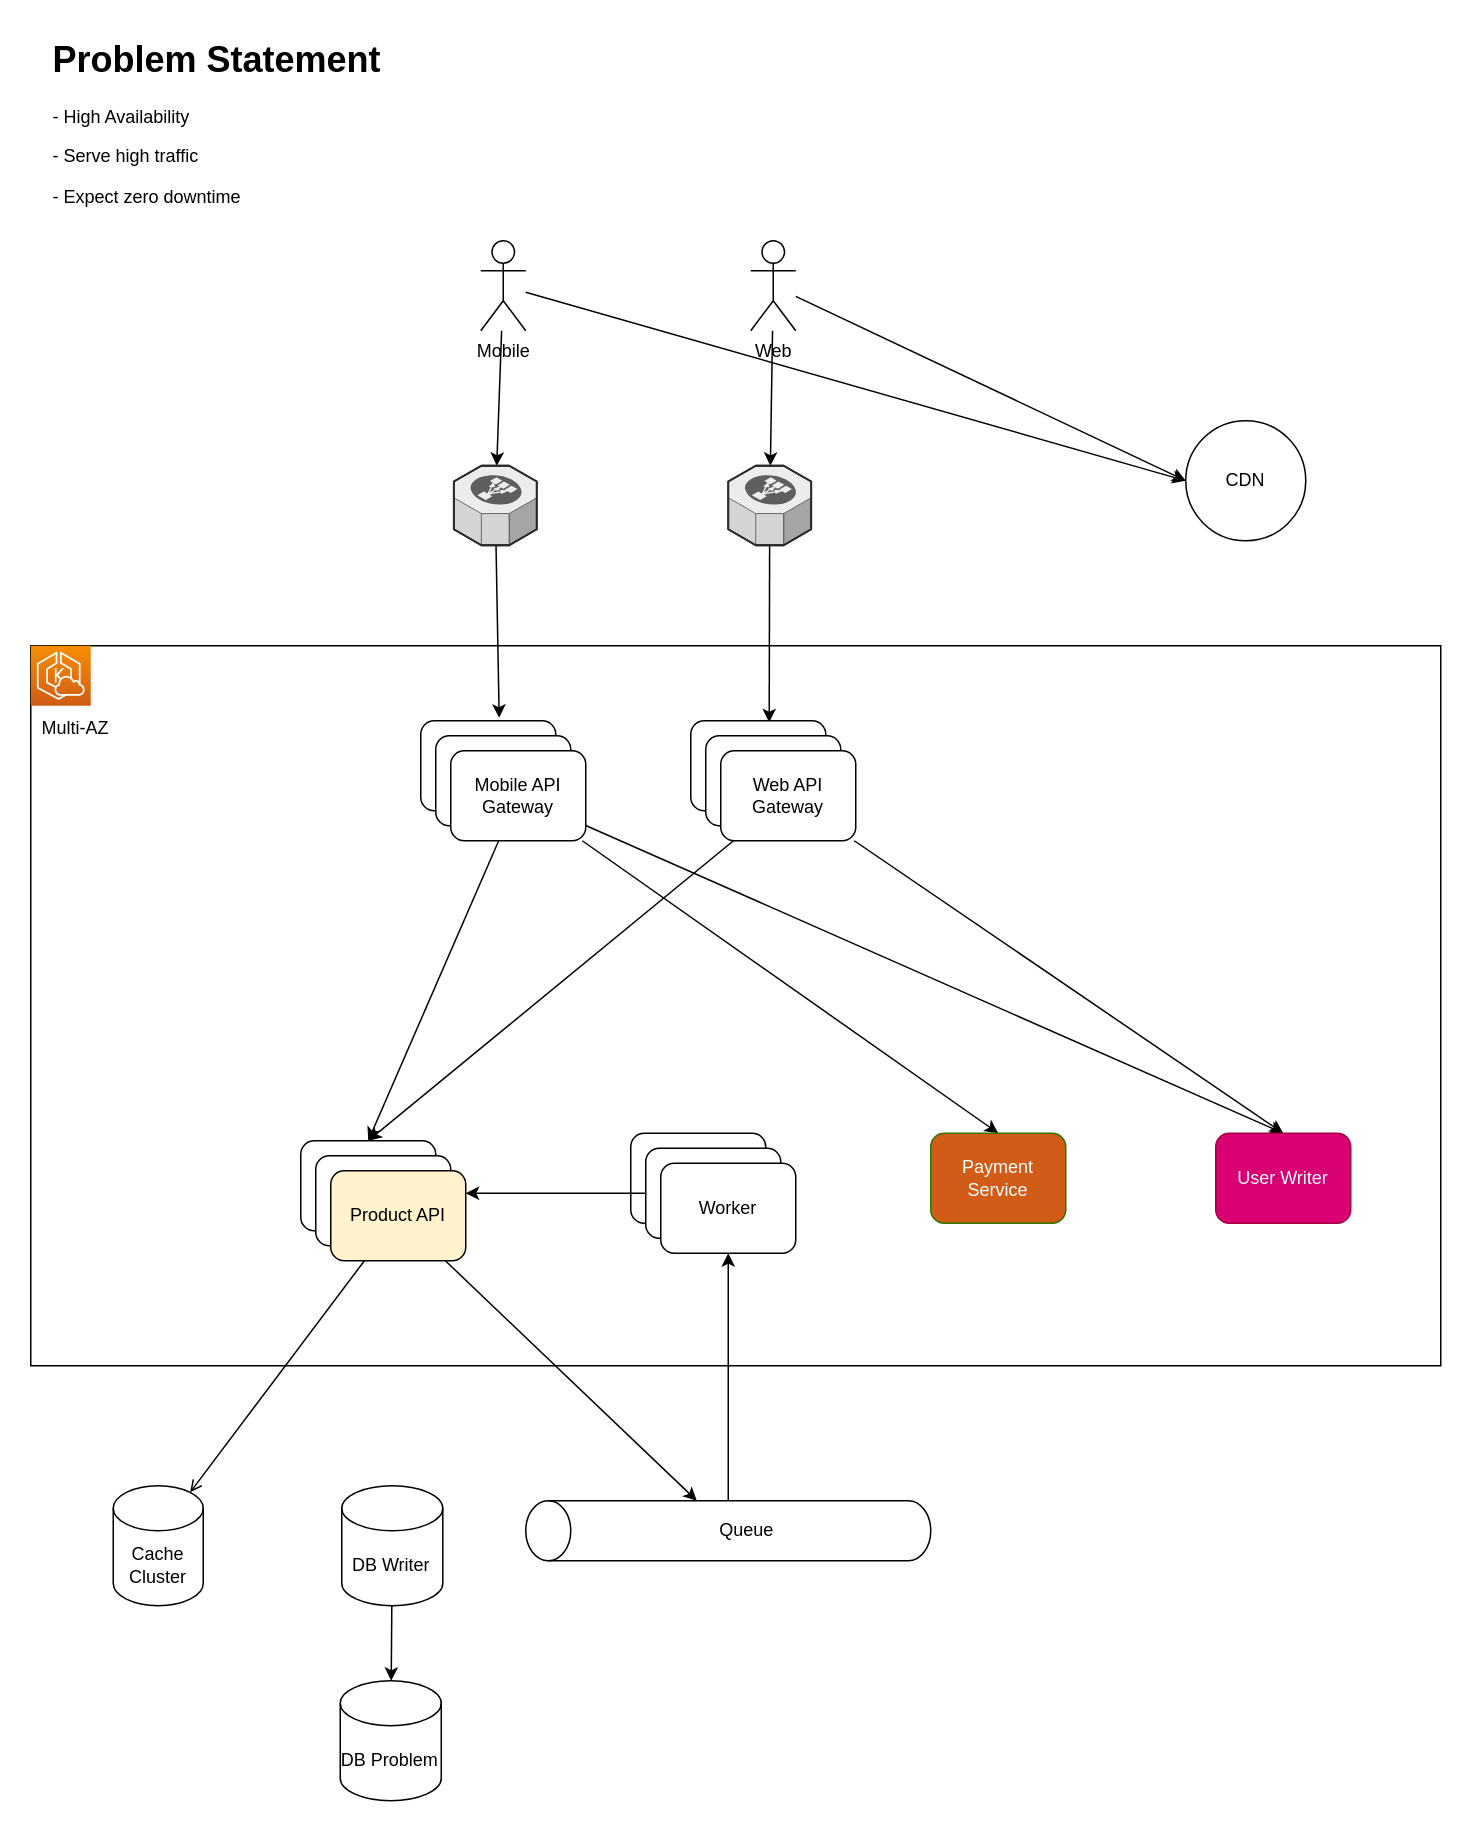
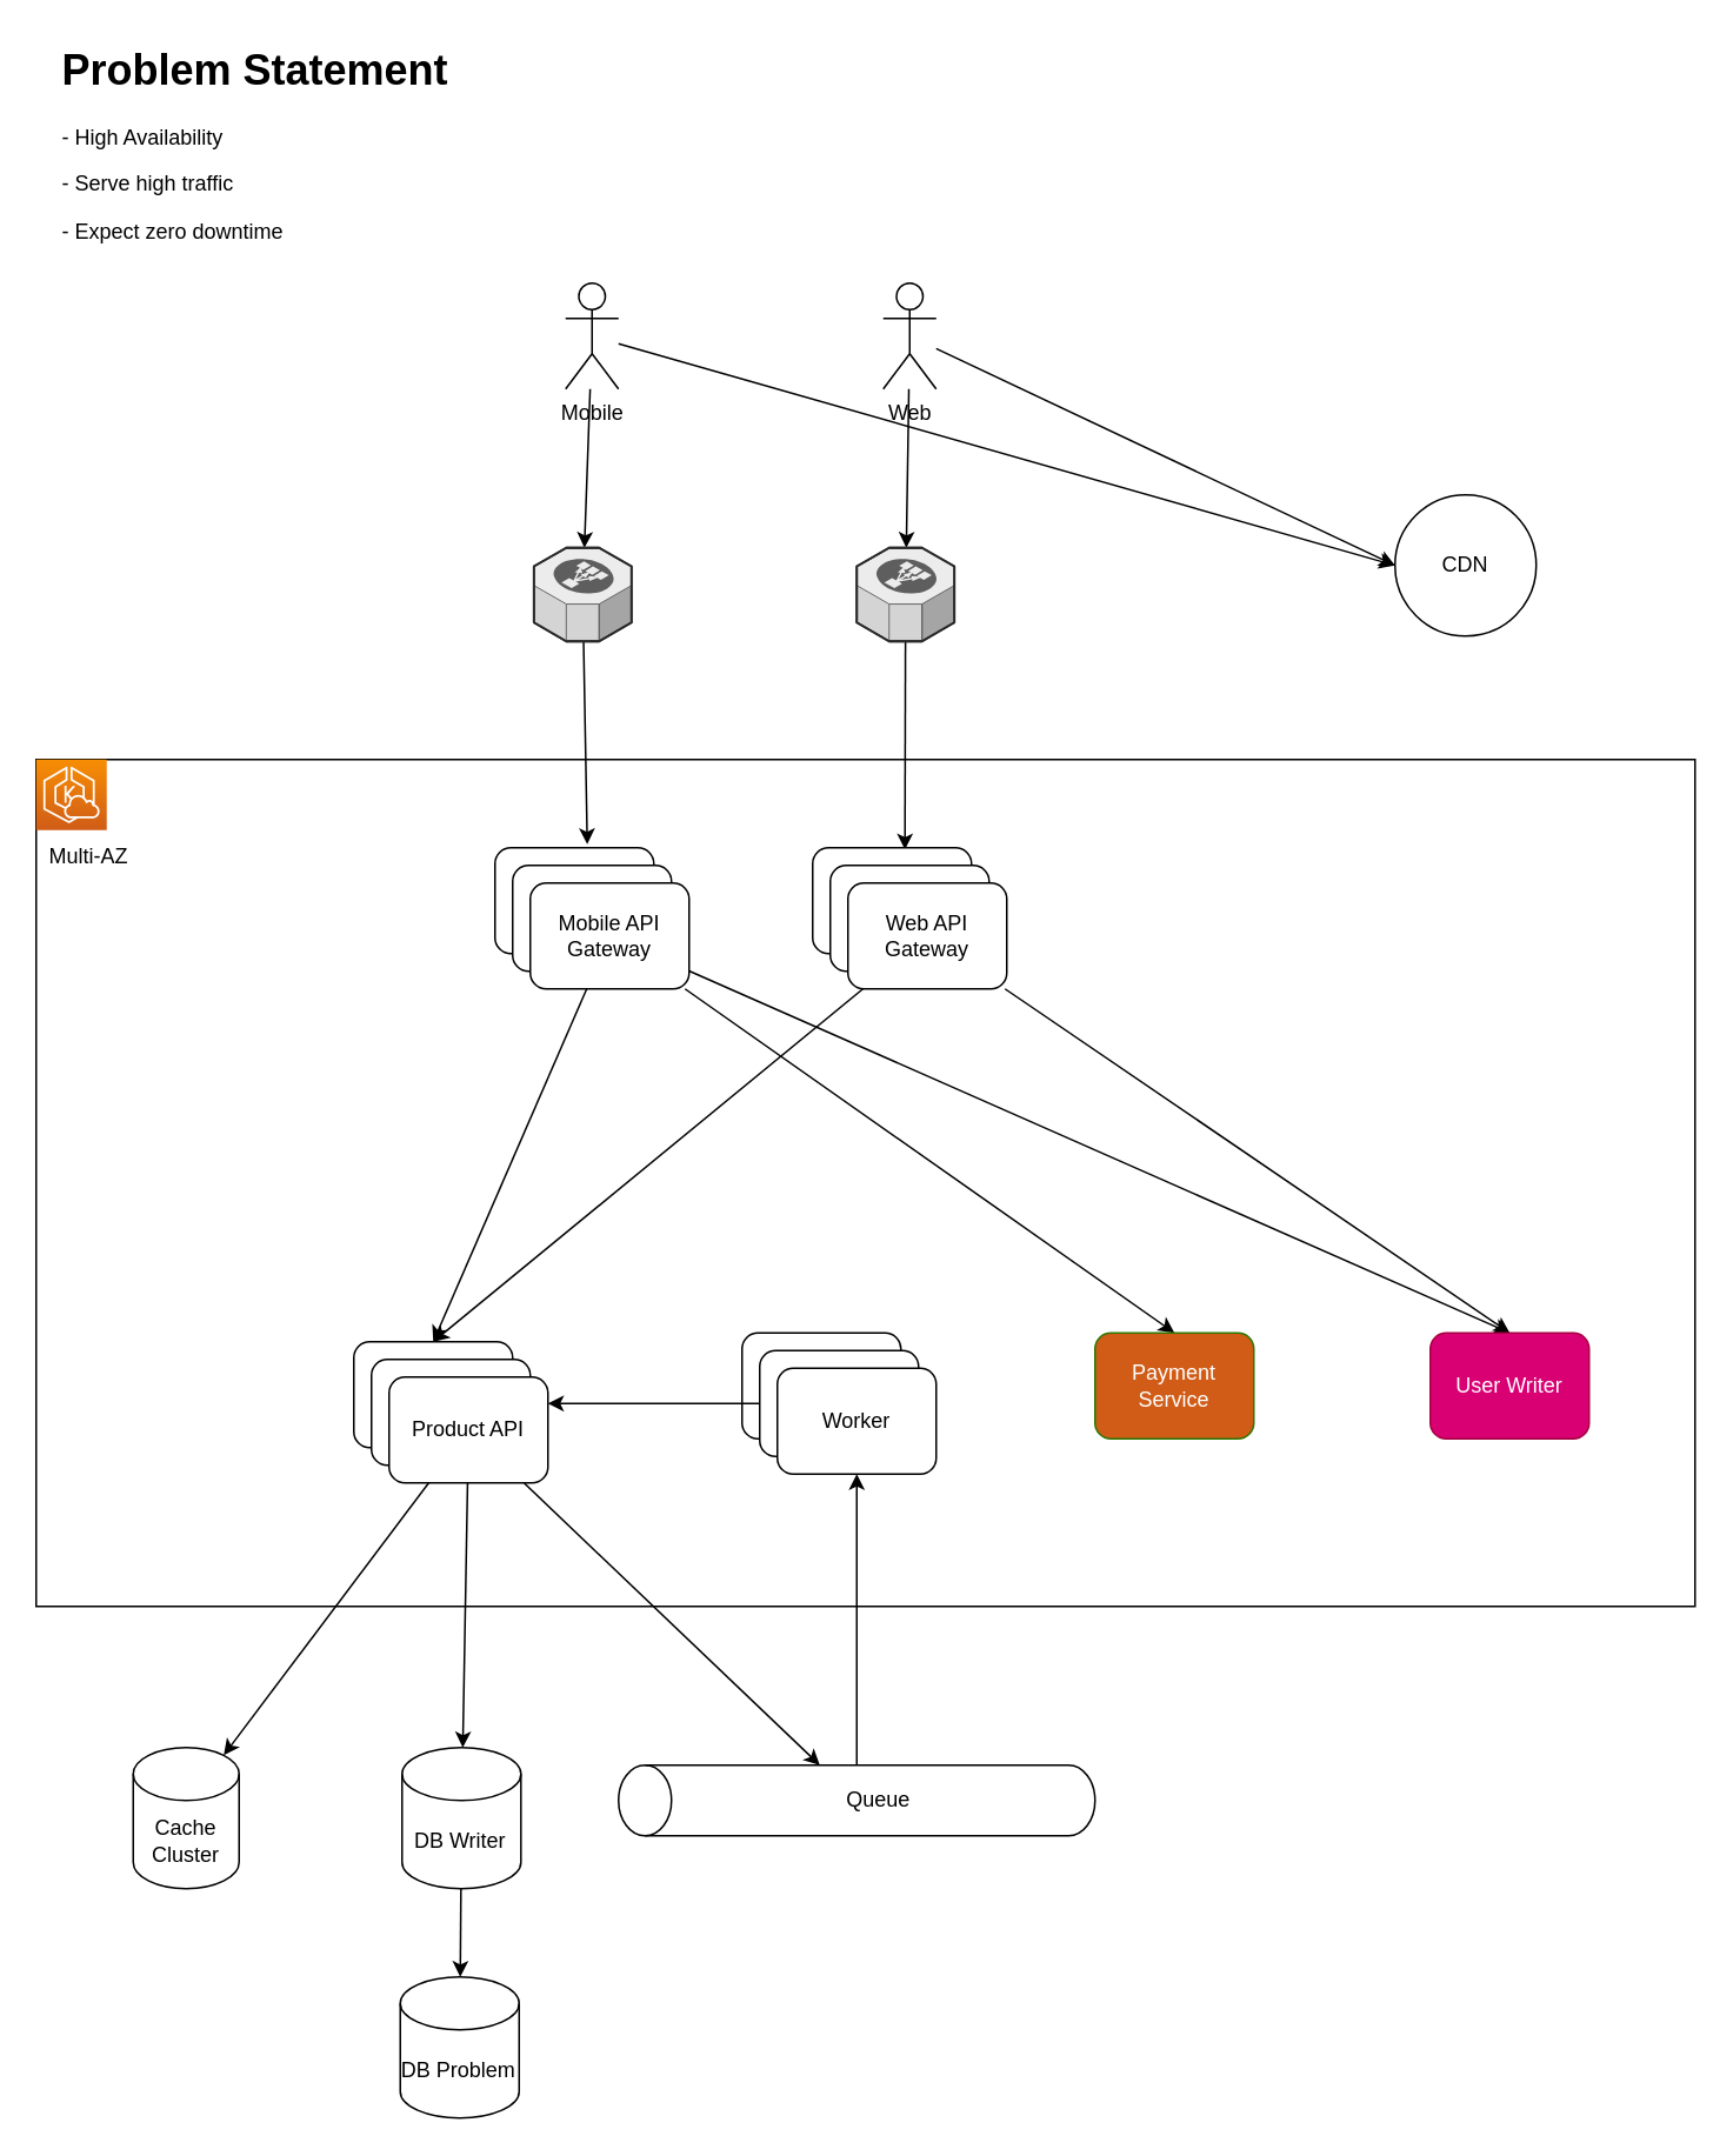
  <mxCell id="0" />
  <mxCell id="1" parent="0" />
  <mxCell id="2" value="" style="rounded=0;whiteSpace=wrap;html=1;gradientColor=none;fillColor=none;align=center;" parent="1" vertex="1"><mxGeometry x="20" y="430" width="940" height="480" as="geometry" /></mxCell>
  <mxCell id="3" value="&lt;h1&gt;Problem Statement&lt;/h1&gt;&lt;p&gt;- High Availability&lt;/p&gt;&lt;p&gt;- Serve high traffic&lt;/p&gt;&lt;p&gt;- Expect zero downtime&lt;/p&gt;" style="text;html=1;strokeColor=none;fillColor=none;spacing=5;spacingTop=-20;whiteSpace=wrap;overflow=hidden;rounded=0;" parent="1" vertex="1"><mxGeometry x="30" y="20" width="250" height="130" as="geometry" /></mxCell>
  <mxCell id="4" style="edgeStyle=none;html=1;" parent="1" source="6" target="10" edge="1"><mxGeometry relative="1" as="geometry" /></mxCell>
  <mxCell id="5" style="edgeStyle=none;html=1;entryX=0;entryY=0.5;entryDx=0;entryDy=0;" parent="1" source="6" target="47" edge="1"><mxGeometry relative="1" as="geometry"><mxPoint x="710" y="130" as="targetPoint" /></mxGeometry></mxCell>
  <mxCell id="6" value="Mobile" style="shape=umlActor;verticalLabelPosition=bottom;verticalAlign=top;html=1;outlineConnect=0;" parent="1" vertex="1"><mxGeometry x="320" y="160" width="30" height="60" as="geometry" /></mxCell>
  <mxCell id="7" value="" style="edgeStyle=none;html=1;" parent="1" source="8" target="17" edge="1"><mxGeometry relative="1" as="geometry" /></mxCell>
  <mxCell id="8" value="DB Writer" style="shape=cylinder3;whiteSpace=wrap;html=1;boundedLbl=1;backgroundOutline=1;size=15;" parent="1" vertex="1"><mxGeometry x="227.35" y="990" width="67.35" height="80" as="geometry" /></mxCell>
  <mxCell id="9" style="edgeStyle=none;html=1;entryX=0.581;entryY=-0.033;entryDx=0;entryDy=0;entryPerimeter=0;" parent="1" source="10" target="35" edge="1"><mxGeometry relative="1" as="geometry" /></mxCell>
  <mxCell id="10" value="" style="verticalLabelPosition=bottom;html=1;verticalAlign=top;strokeWidth=1;align=center;outlineConnect=0;dashed=0;outlineConnect=0;shape=mxgraph.aws3d.elasticLoadBalancing;fillColor=#ECECEC;strokeColor=#5E5E5E;aspect=fixed;" parent="1" vertex="1"><mxGeometry x="302.05" y="310" width="55.3" height="53" as="geometry" /></mxCell>
  <mxCell id="11" value="" style="sketch=0;points=[[0,0,0],[0.25,0,0],[0.5,0,0],[0.75,0,0],[1,0,0],[0,1,0],[0.25,1,0],[0.5,1,0],[0.75,1,0],[1,1,0],[0,0.25,0],[0,0.5,0],[0,0.75,0],[1,0.25,0],[1,0.5,0],[1,0.75,0]];outlineConnect=0;fontColor=#232F3E;gradientColor=#F78E04;gradientDirection=north;fillColor=#D05C17;strokeColor=#ffffff;dashed=0;verticalLabelPosition=bottom;verticalAlign=top;align=center;html=1;fontSize=12;fontStyle=0;aspect=fixed;shape=mxgraph.aws4.resourceIcon;resIcon=mxgraph.aws4.eks_cloud;" parent="1" vertex="1"><mxGeometry x="20" y="430" width="40" height="40" as="geometry" /></mxCell>
  <mxCell id="12" value="" style="group" parent="1" vertex="1" connectable="0"><mxGeometry x="200" y="760" width="110" height="80" as="geometry" /></mxCell>
  <mxCell id="13" value="App" style="rounded=1;whiteSpace=wrap;html=1;" parent="12" vertex="1"><mxGeometry width="90" height="60" as="geometry" /></mxCell>
  <mxCell id="14" value="App" style="rounded=1;whiteSpace=wrap;html=1;" parent="12" vertex="1"><mxGeometry x="10" y="10" width="90" height="60" as="geometry" /></mxCell>
- <mxCell id="15" value="Product API" style="rounded=1;whiteSpace=wrap;html=1;fillColor=#fff2cc;" parent="12" vertex="1"><mxGeometry x="20" y="20" width="90" height="60" as="geometry" /></mxCell>
+ <mxCell id="15" value="Product API" style="rounded=1;whiteSpace=wrap;html=1;" parent="12" vertex="1"><mxGeometry x="20" y="20" width="90" height="60" as="geometry" /></mxCell>
  <mxCell id="16" value="Multi-AZ" style="text;html=1;strokeColor=none;fillColor=none;align=center;verticalAlign=middle;whiteSpace=wrap;rounded=0;" parent="1" vertex="1"><mxGeometry x="20" y="470" width="60" height="30" as="geometry" /></mxCell>
  <mxCell id="17" value="DB Problem" style="shape=cylinder3;whiteSpace=wrap;html=1;boundedLbl=1;backgroundOutline=1;size=15;" parent="1" vertex="1"><mxGeometry x="226.33" y="1120" width="67.35" height="80" as="geometry" /></mxCell>
+ <mxCell id="18" style="edgeStyle=none;html=1;" parent="1" source="15" target="8" edge="1"><mxGeometry relative="1" as="geometry" /></mxCell>
  <mxCell id="19" value="Cache&lt;br&gt;Cluster" style="shape=cylinder3;whiteSpace=wrap;html=1;boundedLbl=1;backgroundOutline=1;size=15;fillColor=none;gradientColor=none;" parent="1" vertex="1"><mxGeometry x="75" y="990" width="60" height="80" as="geometry" /></mxCell>
- <mxCell id="20" style="edgeStyle=none;html=1;entryX=0.855;entryY=0;entryDx=0;entryDy=4.35;entryPerimeter=0;endArrow=open;" parent="1" source="15" target="19" edge="1"><mxGeometry relative="1" as="geometry" /></mxCell>
+ <mxCell id="20" style="edgeStyle=none;html=1;entryX=0.855;entryY=0;entryDx=0;entryDy=4.35;entryPerimeter=0;" parent="1" source="15" target="19" edge="1"><mxGeometry relative="1" as="geometry" /></mxCell>
  <mxCell id="21" style="edgeStyle=none;html=1;" parent="1" source="22" target="27" edge="1"><mxGeometry relative="1" as="geometry" /></mxCell>
  <mxCell id="22" value="Queue" style="shape=cylinder3;whiteSpace=wrap;html=1;boundedLbl=1;backgroundOutline=1;size=15;fillColor=none;gradientColor=none;rotation=0;verticalAlign=middle;direction=north;" parent="1" vertex="1"><mxGeometry x="350" y="1000" width="270" height="40" as="geometry" /></mxCell>
  <mxCell id="23" style="edgeStyle=none;html=1;" parent="1" source="15" target="22" edge="1"><mxGeometry relative="1" as="geometry" /></mxCell>
  <mxCell id="24" value="" style="group" parent="1" vertex="1" connectable="0"><mxGeometry x="420" y="755" width="110" height="80" as="geometry" /></mxCell>
  <mxCell id="25" value="App" style="rounded=1;whiteSpace=wrap;html=1;" parent="24" vertex="1"><mxGeometry width="90" height="60" as="geometry" /></mxCell>
  <mxCell id="26" value="App" style="rounded=1;whiteSpace=wrap;html=1;" parent="24" vertex="1"><mxGeometry x="10" y="10" width="90" height="60" as="geometry" /></mxCell>
  <mxCell id="27" value="Worker" style="rounded=1;whiteSpace=wrap;html=1;" parent="24" vertex="1"><mxGeometry x="20" y="20" width="90" height="60" as="geometry" /></mxCell>
  <mxCell id="28" style="edgeStyle=none;html=1;entryX=1;entryY=0.25;entryDx=0;entryDy=0;" parent="1" source="26" target="15" edge="1"><mxGeometry relative="1" as="geometry" /></mxCell>
  <mxCell id="29" style="edgeStyle=none;html=1;" parent="1" source="31" target="33" edge="1"><mxGeometry relative="1" as="geometry" /></mxCell>
  <mxCell id="30" style="edgeStyle=none;html=1;entryX=0;entryY=0.5;entryDx=0;entryDy=0;" parent="1" source="31" target="47" edge="1"><mxGeometry relative="1" as="geometry" /></mxCell>
  <mxCell id="31" value="Web" style="shape=umlActor;verticalLabelPosition=bottom;verticalAlign=top;html=1;outlineConnect=0;" parent="1" vertex="1"><mxGeometry x="500" y="160" width="30" height="60" as="geometry" /></mxCell>
  <mxCell id="32" style="edgeStyle=none;html=1;entryX=0.581;entryY=0.017;entryDx=0;entryDy=0;entryPerimeter=0;" parent="1" source="33" target="39" edge="1"><mxGeometry relative="1" as="geometry" /></mxCell>
  <mxCell id="33" value="" style="verticalLabelPosition=bottom;html=1;verticalAlign=top;strokeWidth=1;align=center;outlineConnect=0;dashed=0;outlineConnect=0;shape=mxgraph.aws3d.elasticLoadBalancing;fillColor=#ECECEC;strokeColor=#5E5E5E;aspect=fixed;" parent="1" vertex="1"><mxGeometry x="485" y="310" width="55.3" height="53" as="geometry" /></mxCell>
  <mxCell id="34" value="" style="group" parent="1" vertex="1" connectable="0"><mxGeometry x="280" y="480" width="110" height="80" as="geometry" /></mxCell>
  <mxCell id="35" value="App" style="rounded=1;whiteSpace=wrap;html=1;" parent="34" vertex="1"><mxGeometry width="90" height="60" as="geometry" /></mxCell>
  <mxCell id="36" value="App" style="rounded=1;whiteSpace=wrap;html=1;" parent="34" vertex="1"><mxGeometry x="10" y="10" width="90" height="60" as="geometry" /></mxCell>
  <mxCell id="37" value="Mobile API Gateway" style="rounded=1;whiteSpace=wrap;html=1;" parent="34" vertex="1"><mxGeometry x="20" y="20" width="90" height="60" as="geometry" /></mxCell>
  <mxCell id="38" value="" style="group" parent="1" vertex="1" connectable="0"><mxGeometry x="460" y="480" width="110" height="80" as="geometry" /></mxCell>
  <mxCell id="39" value="App" style="rounded=1;whiteSpace=wrap;html=1;" parent="38" vertex="1"><mxGeometry width="90" height="60" as="geometry" /></mxCell>
  <mxCell id="40" value="App" style="rounded=1;whiteSpace=wrap;html=1;" parent="38" vertex="1"><mxGeometry x="10" y="10" width="90" height="60" as="geometry" /></mxCell>
  <mxCell id="41" value="Web API Gateway" style="rounded=1;whiteSpace=wrap;html=1;" parent="38" vertex="1"><mxGeometry x="20" y="20" width="90" height="60" as="geometry" /></mxCell>
  <mxCell id="42" style="edgeStyle=none;html=1;entryX=0.5;entryY=0;entryDx=0;entryDy=0;" parent="1" source="37" target="13" edge="1"><mxGeometry relative="1" as="geometry" /></mxCell>
  <mxCell id="43" style="edgeStyle=none;html=1;entryX=0.5;entryY=0;entryDx=0;entryDy=0;" parent="1" source="41" target="13" edge="1"><mxGeometry relative="1" as="geometry" /></mxCell>
  <mxCell id="44" style="edgeStyle=none;html=1;entryX=0.5;entryY=0;entryDx=0;entryDy=0;" parent="1" source="37" target="48" edge="1"><mxGeometry relative="1" as="geometry"><mxPoint x="655" y="755" as="targetPoint" /></mxGeometry></mxCell>
  <mxCell id="45" style="edgeStyle=none;html=1;entryX=0.5;entryY=0;entryDx=0;entryDy=0;" parent="1" source="41" target="49" edge="1"><mxGeometry relative="1" as="geometry" /></mxCell>
  <mxCell id="46" style="edgeStyle=none;html=1;entryX=0.5;entryY=0;entryDx=0;entryDy=0;" parent="1" source="37" target="49" edge="1"><mxGeometry relative="1" as="geometry" /></mxCell>
  <mxCell id="47" value="CDN" style="ellipse;whiteSpace=wrap;html=1;aspect=fixed;fillColor=default;gradientColor=none;" parent="1" vertex="1"><mxGeometry x="790" y="280" width="80" height="80" as="geometry" /></mxCell>
  <mxCell id="48" value="Payment Service" style="rounded=1;whiteSpace=wrap;html=1;movable=1;resizable=1;rotatable=1;deletable=1;editable=1;connectable=1;fillColor=#d05c17;fontColor=#ffffff;strokeColor=#2D7600;" parent="1" vertex="1"><mxGeometry x="620" y="755" width="90" height="60" as="geometry" /></mxCell>
  <mxCell id="49" value="User Writer" style="rounded=1;whiteSpace=wrap;html=1;fillColor=#d80073;fontColor=#ffffff;strokeColor=#A50040;" parent="1" vertex="1"><mxGeometry x="810" y="755" width="90" height="60" as="geometry" /></mxCell>
